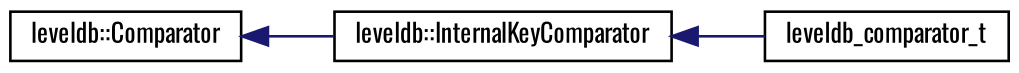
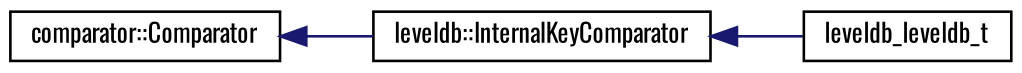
  digraph {
    fontname=Oswald
    rankdir=LR
    node [color=black fillcolor=white fontname=Oswald fontsize=10 shape=record style=filled]
    edge [color=midnightblue dir=back fontname=Oswald fontsize=10 labelfontname=Helvetica labelfontsize=10 style=solid]
-   n1 [height=0.2 label="leveldb::Comparator" width=0.4]
+   n1 [height=0.2 label="comparator::Comparator" width=0.4]
    n2 [height=0.2 label="leveldb::InternalKeyComparator" width=0.4]
-   n3 [height=0.2 label=leveldb_comparator_t width=0.4]
+   n3 [height=0.2 label=leveldb_leveldb_t width=0.4]
    n1 -> n2
    n2 -> n3
  }
